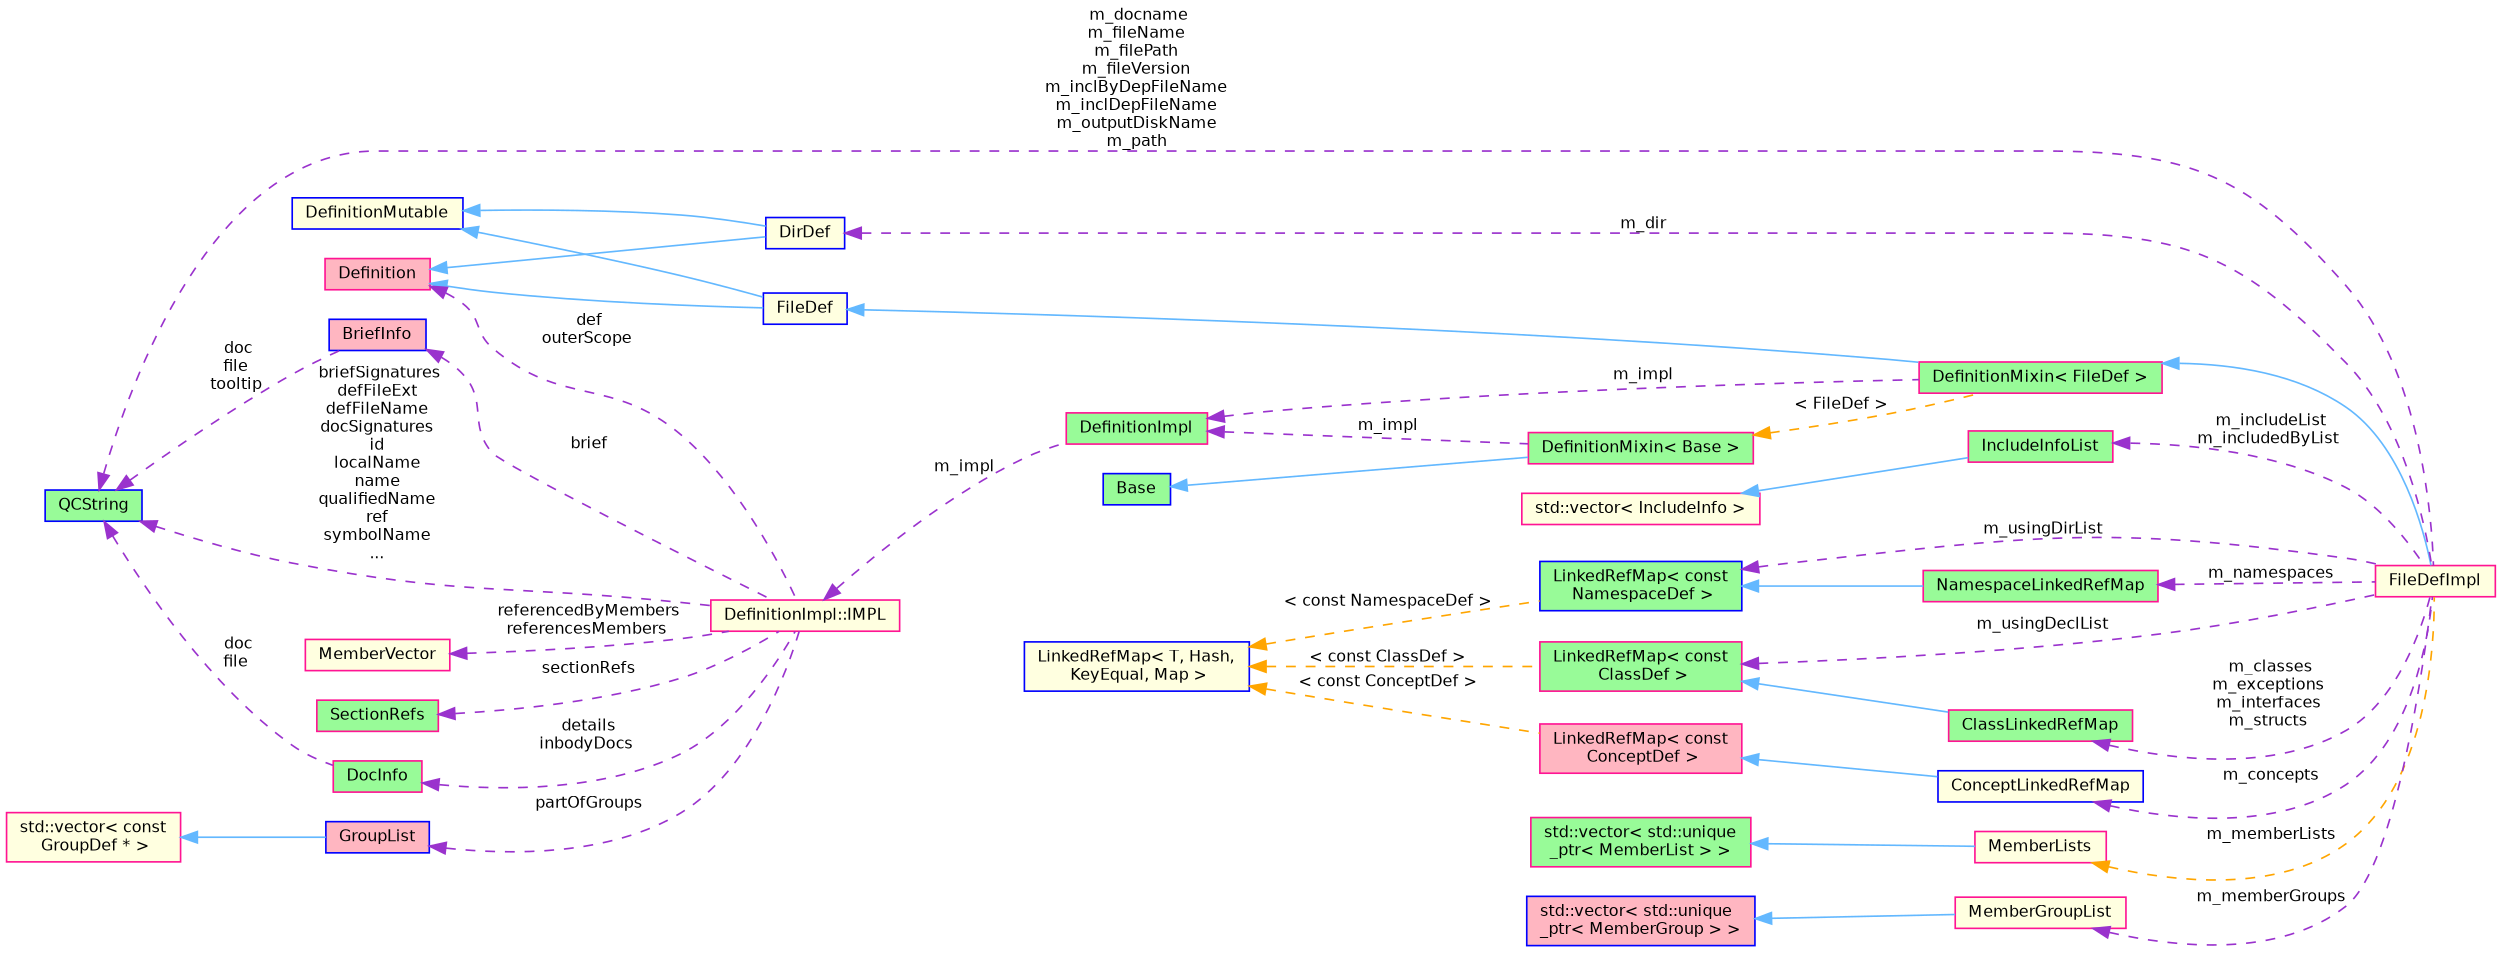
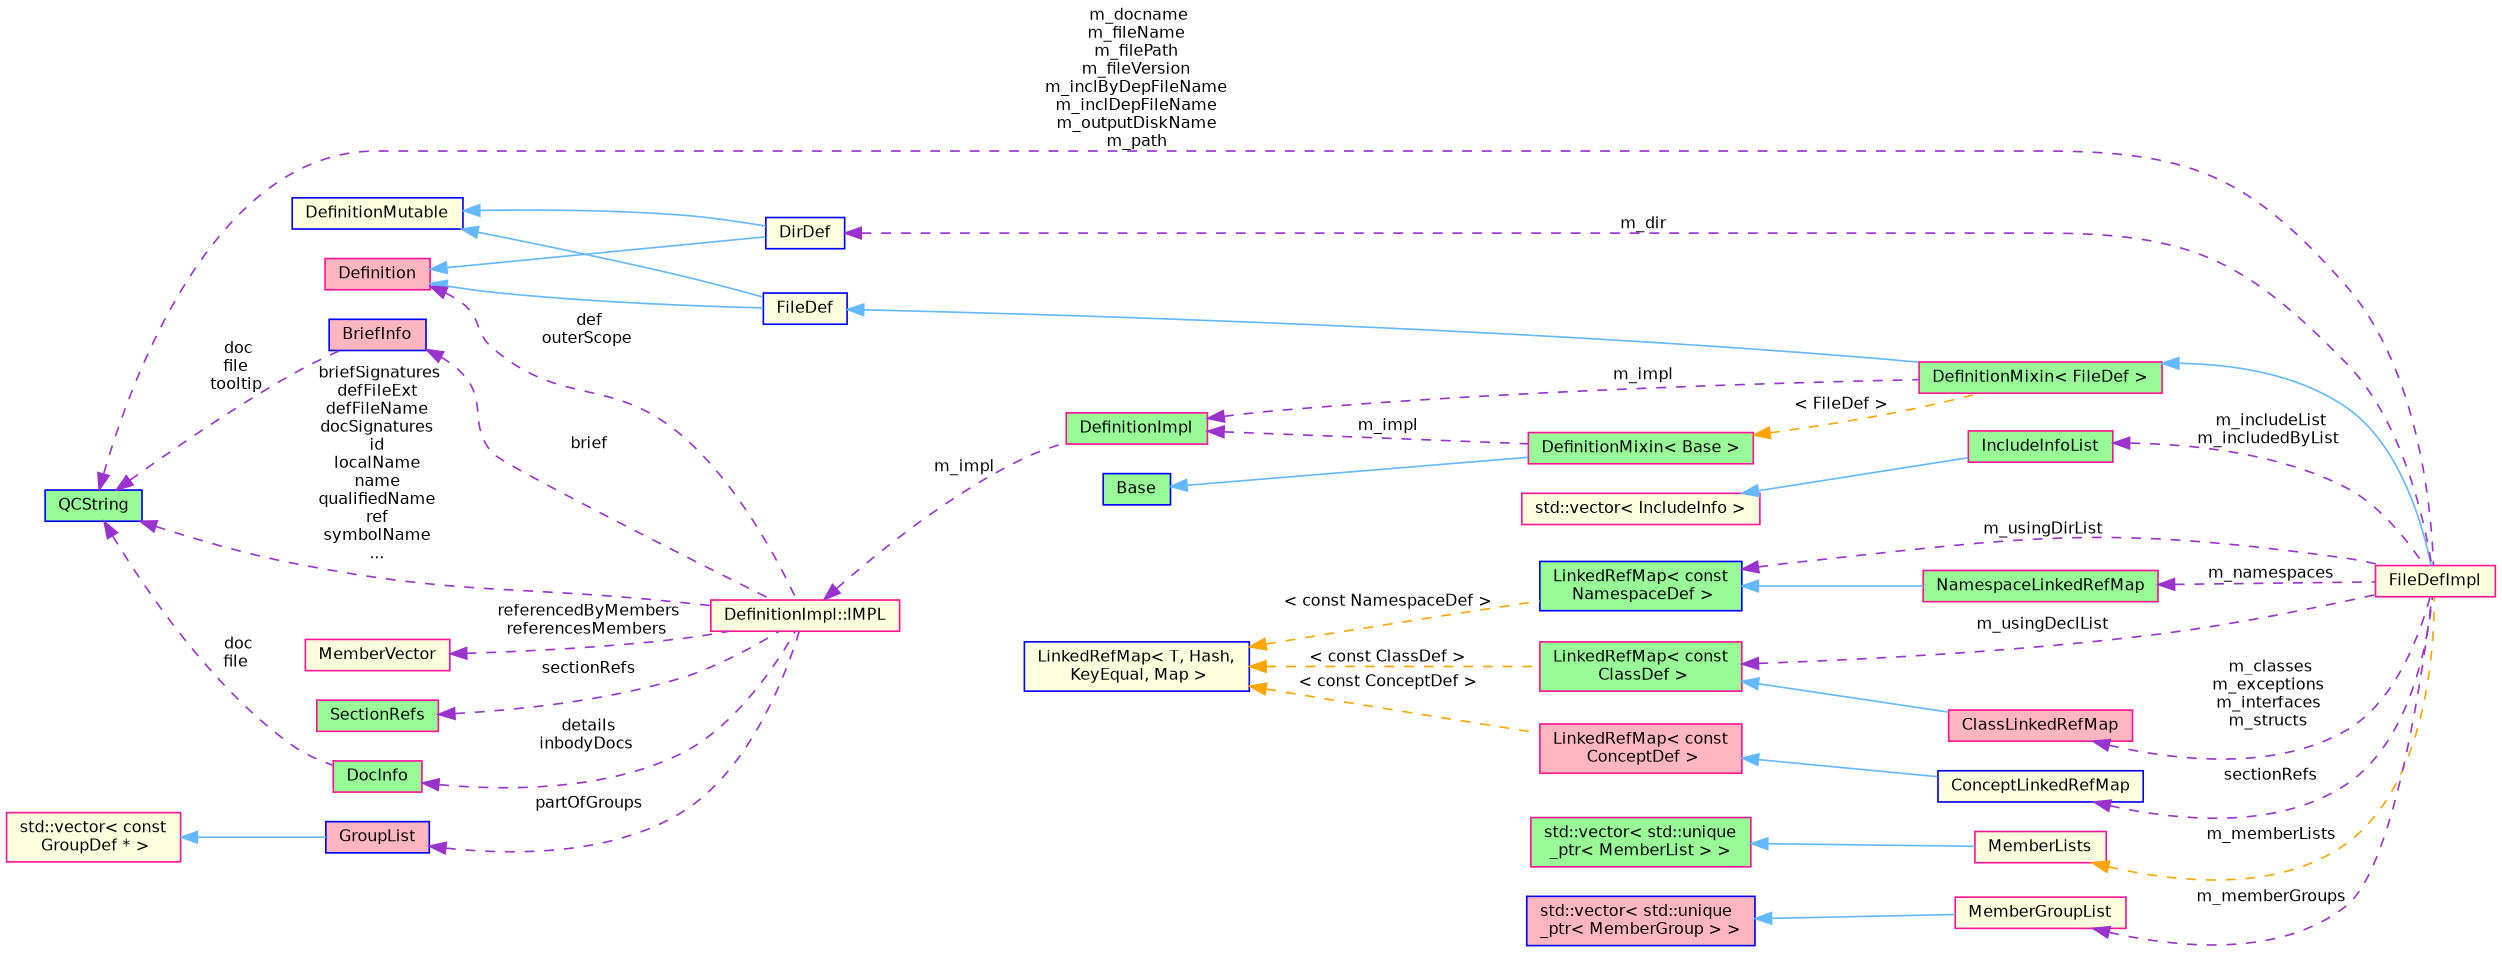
  digraph {
    rankdir=LR
    node [color=deeppink fillcolor=lightyellow fontname=Helvetica fontsize=10 shape=box style=filled]
    edge [color=darkorchid3 dir=back fontname=Helvetica fontsize=10 labelfontname=Helvetica labelfontsize=10 style=dashed]
    n1 [fontcolor=black height=0.2 label=FileDefImpl width=0.4]
    n2 [fillcolor=palegreen height=0.2 label="DefinitionMixin\< FileDef \>" width=0.4]
    n3 [color=blue height=0.2 label=FileDef width=0.4]
    n4 [color=blue height=0.2 label=DefinitionMutable width=0.4]
    n5 [color=blue height=0.2 label=DirDef width=0.4]
    n6 [fillcolor=lightpink height=0.2 label=Definition width=0.4]
    n7 [height=0.2 label="DefinitionImpl::IMPL" width=0.4]
    n8 [fillcolor=palegreen height=0.2 label=DefinitionImpl width=0.4]
    n9 [fillcolor=palegreen height=0.2 label="DefinitionMixin\< Base \>" width=0.4]
    n10 [fillcolor=palegreen height=0.2 label=SectionRefs width=0.4]
    n11 [color=blue fillcolor=lightpink height=0.2 label=GroupList width=0.4]
    n12 [height=0.2 label="std::vector\< const\l GroupDef * \>" width=0.4]
    n13 [fillcolor=palegreen height=0.2 label=DocInfo width=0.4]
    n14 [color=blue fillcolor=palegreen height=0.2 label=QCString width=0.4]
    n15 [color=blue fillcolor=lightpink height=0.2 label=BriefInfo width=0.4]
    n16 [height=0.2 label=MemberVector width=0.4]
    n17 [color=blue fillcolor=palegreen height=0.2 label=Base width=0.4]
    n18 [fillcolor=palegreen height=0.2 label=IncludeInfoList width=0.4]
    n19 [height=0.2 label="std::vector\< IncludeInfo \>" width=0.4]
    n20 [color=blue fillcolor=palegreen height=0.2 label="LinkedRefMap\< const\l NamespaceDef \>" width=0.4]
    n21 [fillcolor=palegreen height=0.2 label=NamespaceLinkedRefMap width=0.4]
    n22 [color=blue height=0.2 label="LinkedRefMap\< T, Hash,\l KeyEqual, Map \>" width=0.4]
    n23 [fillcolor=palegreen height=0.2 label="LinkedRefMap\< const\l ClassDef \>" width=0.4]
    n24 [fillcolor=lightpink height=0.2 label="LinkedRefMap\< const\l ConceptDef \>" width=0.4]
-   n25 [fillcolor=palegreen height=0.2 label=ClassLinkedRefMap width=0.4]
+   n25 [fillcolor=lightpink height=0.2 label=ClassLinkedRefMap width=0.4]
    n26 [color=blue height=0.2 label=ConceptLinkedRefMap width=0.4]
    n27 [height=0.2 label=MemberLists width=0.4]
    n28 [fillcolor=palegreen height=0.2 label="std::vector\< std::unique\l_ptr\< MemberList \> \>" width=0.4]
    n29 [height=0.2 label=MemberGroupList width=0.4]
    n30 [color=blue fillcolor=lightpink height=0.2 label="std::vector\< std::unique\l_ptr\< MemberGroup \> \>" width=0.4]
    n2 -> n1 [color=steelblue1 style=solid]
    n3 -> n2 [color=steelblue1 style=solid]
    n4 -> n3 [color=steelblue1 style=solid]
    n4 -> n5 [color=steelblue1 style=solid]
    n5 -> n1 [label=" m_dir"]
    n6 -> n3 [color=steelblue1 style=solid]
    n6 -> n5 [color=steelblue1 style=solid]
    n6 -> n7 [label=" def\nouterScope"]
    n7 -> n8 [label=" m_impl"]
    n8 -> n2 [label=" m_impl"]
    n8 -> n9 [label=" m_impl"]
    n9 -> n2 [color=orange label=" \< FileDef \>"]
    n10 -> n7 [label=" sectionRefs"]
    n11 -> n7 [label=" partOfGroups"]
    n12 -> n11 [color=steelblue1 style=solid]
    n13 -> n7 [label=" details\ninbodyDocs"]
    n14 -> n1 [label=" m_docname\nm_fileName\nm_filePath\nm_fileVersion\nm_inclByDepFileName\nm_inclDepFileName\nm_outputDiskName\nm_path"]
    n14 -> n7 [label=" briefSignatures\ndefFileExt\ndefFileName\ndocSignatures\nid\nlocalName\nname\nqualifiedName\nref\nsymbolName\n..."]
    n14 -> n13 [label=" doc\nfile"]
    n14 -> n15 [label=" doc\nfile\ntooltip"]
    n15 -> n7 [label=" brief"]
    n16 -> n7 [label=" referencedByMembers\nreferencesMembers"]
    n17 -> n9 [color=steelblue1 style=solid]
    n18 -> n1 [label=" m_includeList\nm_includedByList"]
    n19 -> n18 [color=steelblue1 style=solid]
    n20 -> n1 [label=" m_usingDirList"]
    n20 -> n21 [color=steelblue1 style=solid]
    n21 -> n1 [label=" m_namespaces"]
    n22 -> n20 [color=orange label=" \< const NamespaceDef \>"]
    n22 -> n23 [color=orange label=" \< const ClassDef \>"]
    n22 -> n24 [color=orange label=" \< const ConceptDef \>"]
    n23 -> n1 [label=" m_usingDeclList"]
    n23 -> n25 [color=steelblue1 style=solid]
    n24 -> n26 [color=steelblue1 style=solid]
    n25 -> n1 [label=" m_classes\nm_exceptions\nm_interfaces\nm_structs"]
-   n26 -> n1 [label=" m_concepts"]
+   n26 -> n1 [label=" sectionRefs"]
    n27 -> n1 [color=orange label=" m_memberLists"]
    n28 -> n27 [color=steelblue1 style=solid]
    n29 -> n1 [label=" m_memberGroups"]
    n30 -> n29 [color=steelblue1 style=solid]
  }
